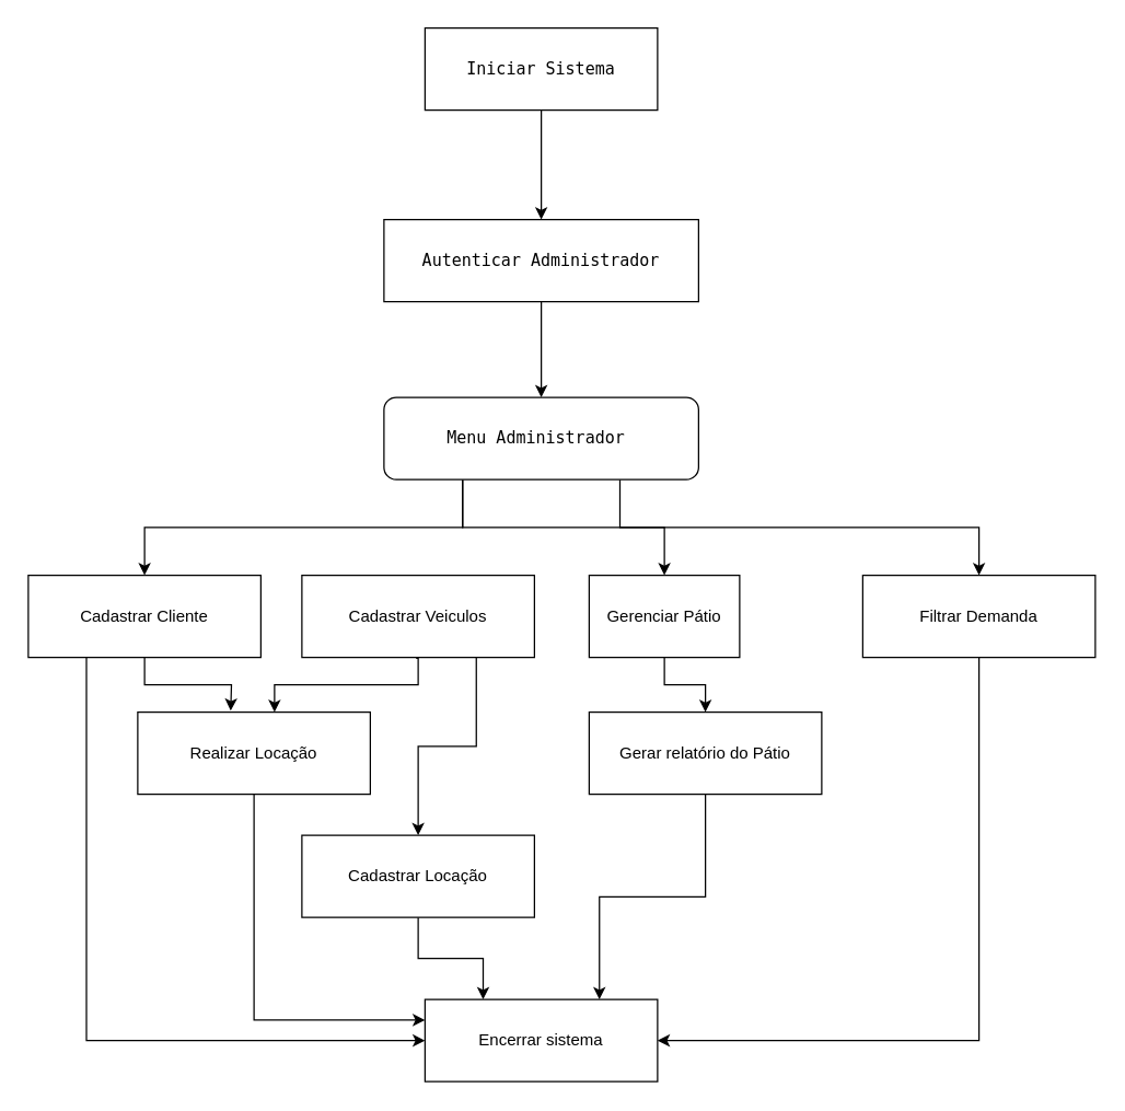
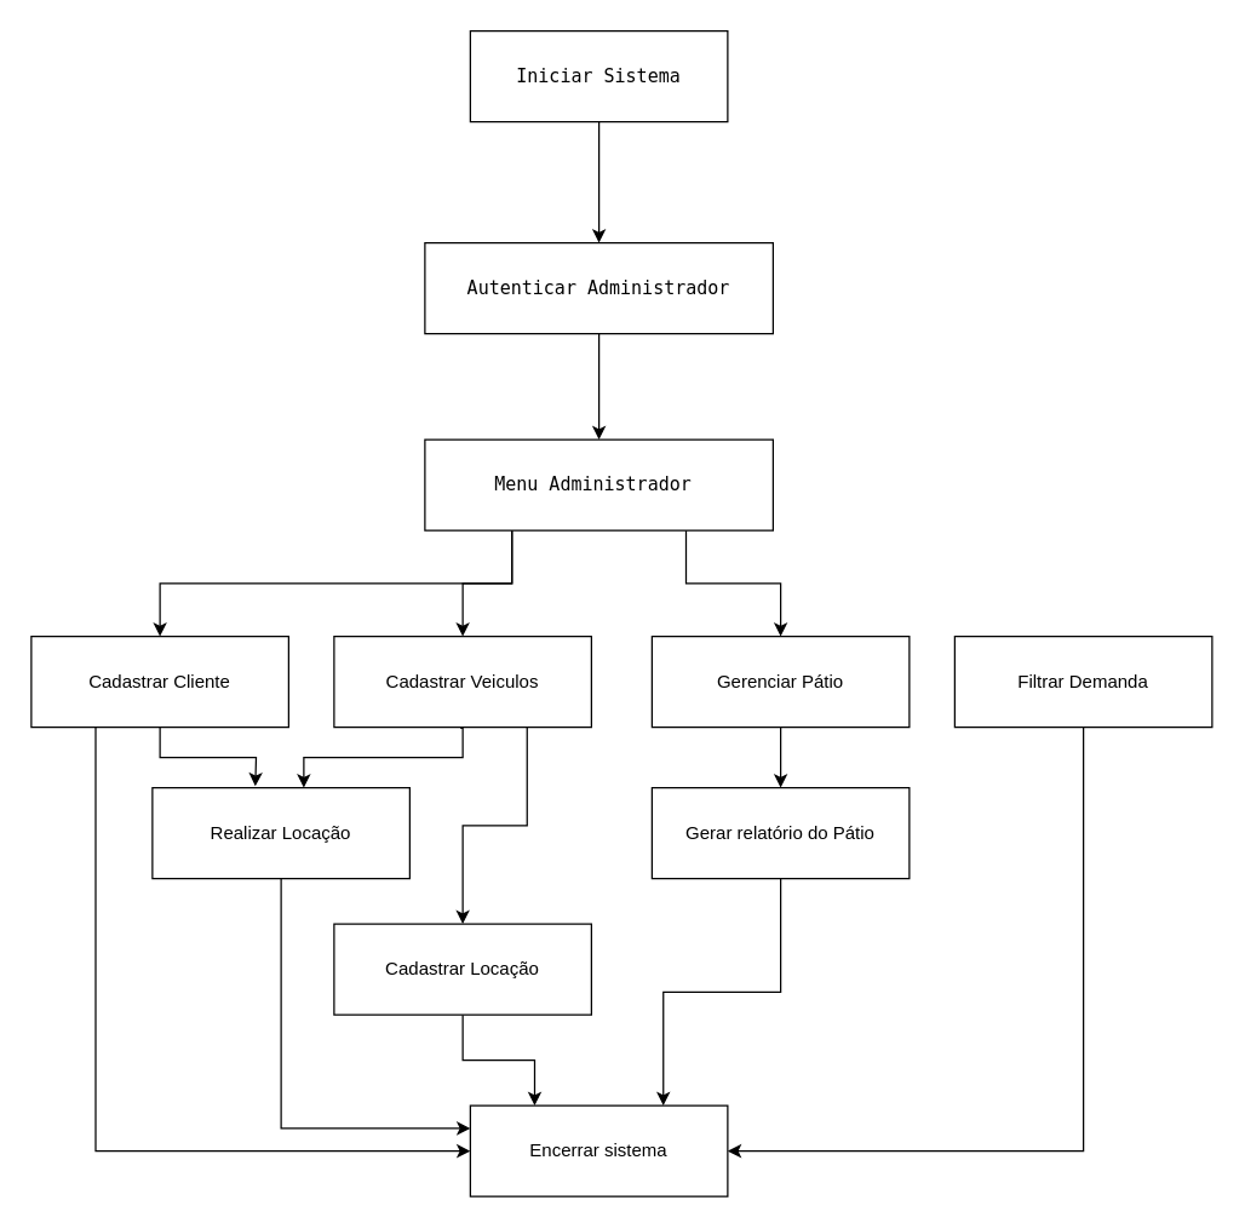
  <mxCell id="0" />
  <mxCell id="1" parent="0" />
  <mxCell id="2" style="edgeStyle=orthogonalEdgeStyle;rounded=0;orthogonalLoop=1;jettySize=auto;html=1;entryX=0.5;entryY=0;entryDx=0;entryDy=0;" edge="1" parent="1" source="3" target="5"><mxGeometry relative="1" as="geometry" /></mxCell>
  <mxCell id="3" value="&lt;pre&gt;&lt;code class=&quot;!whitespace-pre hljs language-lua&quot;&gt;Iniciar Sistema&lt;/code&gt;&lt;/pre&gt;" style="rounded=0;whiteSpace=wrap;html=1;" vertex="1" parent="1"><mxGeometry x="310" y="20" width="170" height="60" as="geometry" /></mxCell>
  <mxCell id="4" style="edgeStyle=orthogonalEdgeStyle;rounded=0;orthogonalLoop=1;jettySize=auto;html=1;entryX=0.5;entryY=0;entryDx=0;entryDy=0;" edge="1" parent="1" source="5" target="9"><mxGeometry relative="1" as="geometry" /></mxCell>
  <mxCell id="5" value="&lt;pre&gt;&lt;code class=&quot;!whitespace-pre hljs language-lua&quot;&gt;Autenticar Administrador&lt;/code&gt;&lt;/pre&gt;" style="rounded=0;whiteSpace=wrap;html=1;" vertex="1" parent="1"><mxGeometry x="280" y="160" width="230" height="60" as="geometry" /></mxCell>
  <mxCell id="6" style="edgeStyle=orthogonalEdgeStyle;rounded=0;orthogonalLoop=1;jettySize=auto;html=1;exitX=0.75;exitY=1;exitDx=0;exitDy=0;entryX=0.5;entryY=0;entryDx=0;entryDy=0;" edge="1" parent="1" source="9" target="17"><mxGeometry relative="1" as="geometry" /></mxCell>
- <mxCell id="7" style="edgeStyle=orthogonalEdgeStyle;rounded=0;orthogonalLoop=1;jettySize=auto;html=1;exitX=0.25;exitY=1;exitDx=0;exitDy=0;" edge="1" parent="1" source="9" target="19"><mxGeometry relative="1" as="geometry" /></mxCell>
+ <mxCell id="7" style="edgeStyle=orthogonalEdgeStyle;rounded=0;orthogonalLoop=1;jettySize=auto;html=1;exitX=0.25;exitY=1;exitDx=0;exitDy=0;entryX=0.5;entryY=0;entryDx=0;entryDy=0;" edge="1" parent="1" source="9" target="15"><mxGeometry relative="1" as="geometry" /></mxCell>
  <mxCell id="8" style="edgeStyle=orthogonalEdgeStyle;rounded=0;orthogonalLoop=1;jettySize=auto;html=1;exitX=0.25;exitY=1;exitDx=0;exitDy=0;entryX=0.5;entryY=0;entryDx=0;entryDy=0;" edge="1" parent="1" source="9" target="12"><mxGeometry relative="1" as="geometry" /></mxCell>
- <mxCell id="9" value="&lt;pre&gt;&lt;code class=&quot;!whitespace-pre hljs language-lua&quot;&gt;Menu Administrador &lt;/code&gt;&lt;/pre&gt;" style="whiteSpace=wrap;html=1;rounded=1;" vertex="1" parent="1"><mxGeometry x="280" y="290" width="230" height="60" as="geometry" /></mxCell>
+ <mxCell id="9" value="&lt;pre&gt;&lt;code class=&quot;!whitespace-pre hljs language-lua&quot;&gt;Menu Administrador &lt;/code&gt;&lt;/pre&gt;" style="rounded=0;whiteSpace=wrap;html=1;" vertex="1" parent="1"><mxGeometry x="280" y="290" width="230" height="60" as="geometry" /></mxCell>
  <mxCell id="10" style="edgeStyle=orthogonalEdgeStyle;rounded=0;orthogonalLoop=1;jettySize=auto;html=1;exitX=0.5;exitY=1;exitDx=0;exitDy=0;entryX=0.341;entryY=-0.017;entryDx=0;entryDy=0;entryPerimeter=0;" edge="1" parent="1" source="12"><mxGeometry relative="1" as="geometry"><mxPoint x="167.97" y="518.98" as="targetPoint" /></mxGeometry></mxCell>
  <mxCell id="11" style="edgeStyle=orthogonalEdgeStyle;rounded=0;orthogonalLoop=1;jettySize=auto;html=1;exitX=0.25;exitY=1;exitDx=0;exitDy=0;entryX=0;entryY=0.5;entryDx=0;entryDy=0;" edge="1" parent="1" source="12" target="24"><mxGeometry relative="1" as="geometry" /></mxCell>
  <mxCell id="12" value="Cadastrar Cliente" style="rounded=0;whiteSpace=wrap;html=1;" vertex="1" parent="1"><mxGeometry x="20" y="420" width="170" height="60" as="geometry" /></mxCell>
  <mxCell id="13" style="edgeStyle=orthogonalEdgeStyle;rounded=0;orthogonalLoop=1;jettySize=auto;html=1;entryX=0.5;entryY=0;entryDx=0;entryDy=0;exitX=0.491;exitY=1.009;exitDx=0;exitDy=0;exitPerimeter=0;" edge="1" parent="1" source="15"><mxGeometry relative="1" as="geometry"><mxPoint x="310" y="480" as="sourcePoint" /><mxPoint x="200" y="520" as="targetPoint" /><Array as="points"><mxPoint x="305" y="481" /><mxPoint x="305" y="500" /><mxPoint x="200" y="500" /></Array></mxGeometry></mxCell>
  <mxCell id="14" style="edgeStyle=orthogonalEdgeStyle;rounded=0;orthogonalLoop=1;jettySize=auto;html=1;exitX=0.75;exitY=1;exitDx=0;exitDy=0;" edge="1" parent="1" source="15" target="23"><mxGeometry relative="1" as="geometry" /></mxCell>
  <mxCell id="15" value="Cadastrar Veiculos" style="rounded=0;whiteSpace=wrap;html=1;" vertex="1" parent="1"><mxGeometry x="220" y="420" width="170" height="60" as="geometry" /></mxCell>
  <mxCell id="16" style="edgeStyle=orthogonalEdgeStyle;rounded=0;orthogonalLoop=1;jettySize=auto;html=1;exitX=0.5;exitY=1;exitDx=0;exitDy=0;entryX=0.5;entryY=0;entryDx=0;entryDy=0;" edge="1" parent="1" source="17" target="21"><mxGeometry relative="1" as="geometry" /></mxCell>
- <mxCell id="17" value="Gerenciar Pátio" style="rounded=0;whiteSpace=wrap;html=1;" vertex="1" parent="1"><mxGeometry x="430" y="420" width="110" height="60" as="geometry" /></mxCell>
+ <mxCell id="17" value="Gerenciar Pátio" style="rounded=0;whiteSpace=wrap;html=1;" vertex="1" parent="1"><mxGeometry x="430" y="420" width="170" height="60" as="geometry" /></mxCell>
  <mxCell id="18" style="edgeStyle=orthogonalEdgeStyle;rounded=0;orthogonalLoop=1;jettySize=auto;html=1;exitX=0.5;exitY=1;exitDx=0;exitDy=0;entryX=1;entryY=0.5;entryDx=0;entryDy=0;" edge="1" parent="1" source="19" target="24"><mxGeometry relative="1" as="geometry" /></mxCell>
  <mxCell id="19" value="Filtrar Demanda" style="rounded=0;whiteSpace=wrap;html=1;" vertex="1" parent="1"><mxGeometry x="630" y="420" width="170" height="60" as="geometry" /></mxCell>
  <mxCell id="20" style="edgeStyle=orthogonalEdgeStyle;rounded=0;orthogonalLoop=1;jettySize=auto;html=1;exitX=0.5;exitY=1;exitDx=0;exitDy=0;entryX=0.75;entryY=0;entryDx=0;entryDy=0;" edge="1" parent="1" source="21" target="24"><mxGeometry relative="1" as="geometry" /></mxCell>
  <mxCell id="21" value="Gerar relatório do Pátio" style="rounded=0;whiteSpace=wrap;html=1;" vertex="1" parent="1"><mxGeometry x="430" y="520" width="170" height="60" as="geometry" /></mxCell>
  <mxCell id="22" style="edgeStyle=orthogonalEdgeStyle;rounded=0;orthogonalLoop=1;jettySize=auto;html=1;exitX=0.5;exitY=1;exitDx=0;exitDy=0;entryX=0.25;entryY=0;entryDx=0;entryDy=0;" edge="1" parent="1" source="23" target="24"><mxGeometry relative="1" as="geometry" /></mxCell>
  <mxCell id="23" value="Cadastrar Locação" style="rounded=0;whiteSpace=wrap;html=1;" vertex="1" parent="1"><mxGeometry x="220" y="610" width="170" height="60" as="geometry" /></mxCell>
  <mxCell id="24" value="Encerrar sistema" style="rounded=0;whiteSpace=wrap;html=1;" vertex="1" parent="1"><mxGeometry x="310" y="730" width="170" height="60" as="geometry" /></mxCell>
  <mxCell id="25" style="edgeStyle=orthogonalEdgeStyle;rounded=0;orthogonalLoop=1;jettySize=auto;html=1;exitX=0.5;exitY=1;exitDx=0;exitDy=0;entryX=0;entryY=0.25;entryDx=0;entryDy=0;" edge="1" parent="1" source="26" target="24"><mxGeometry relative="1" as="geometry" /></mxCell>
  <mxCell id="26" value="Realizar Locação" style="rounded=0;whiteSpace=wrap;html=1;" vertex="1" parent="1"><mxGeometry x="100" y="520" width="170" height="60" as="geometry" /></mxCell>
